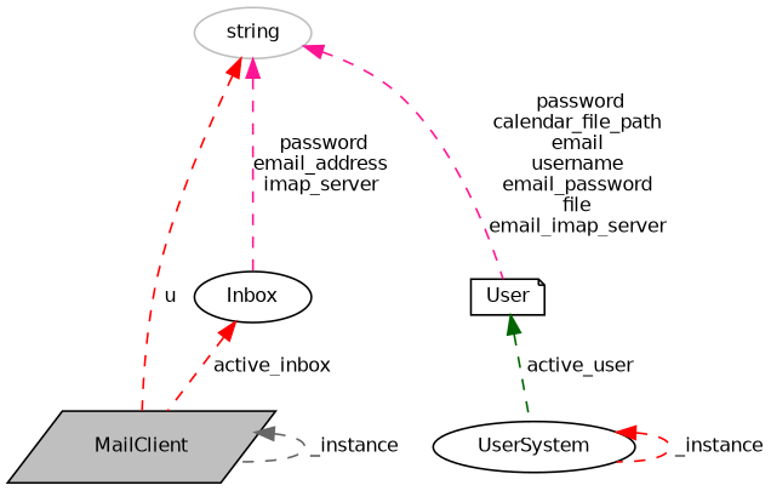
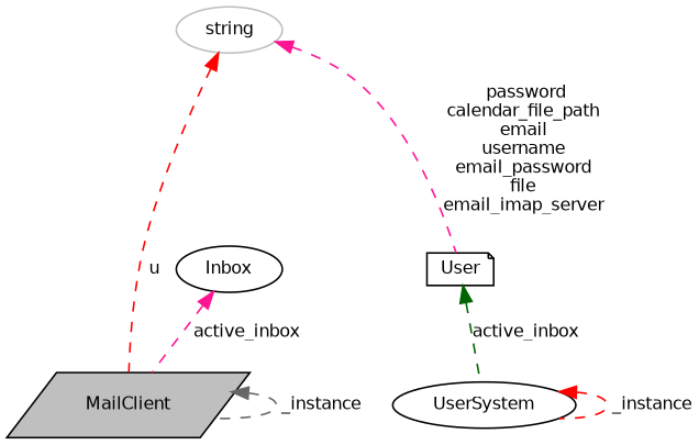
  digraph {
    node [color=black fillcolor=white fontname=Helvetica fontsize=10 shape=ellipse style=filled]
    edge [color=red dir=back fontname=Helvetica fontsize=10 labelfontname=Helvetica labelfontsize=10 style=dashed]
    n1 [fillcolor=grey75 fontcolor=black height=0.2 label=MailClient shape=parallelogram width=0.4]
    n2 [height=0.2 label=Inbox width=0.4]
    n3 [height=0.2 label=User shape=note width=0.4]
    n4 [height=0.2 label=UserSystem width=0.4]
    n5 [color=grey75 height=0.2 label=string width=0.4]
    n1 -> n1 [color=gray40 label=" _instance"]
-   n2 -> n1 [label=" active_inbox"]
-   n3 -> n4 [color=darkgreen label=" active_user"]
+   n2 -> n1 [color=deeppink label=" active_inbox"]
+   n3 -> n4 [color=darkgreen label=" active_inbox"]
    n4 -> n4 [label=" _instance"]
    n5 -> n1 [label=" u"]
-   n5 -> n2 [color=deeppink label=" password\nemail_address\nimap_server"]
    n5 -> n3 [color=deeppink label=" password\ncalendar_file_path\nemail\nusername\nemail_password\nfile\nemail_imap_server"]
  }
